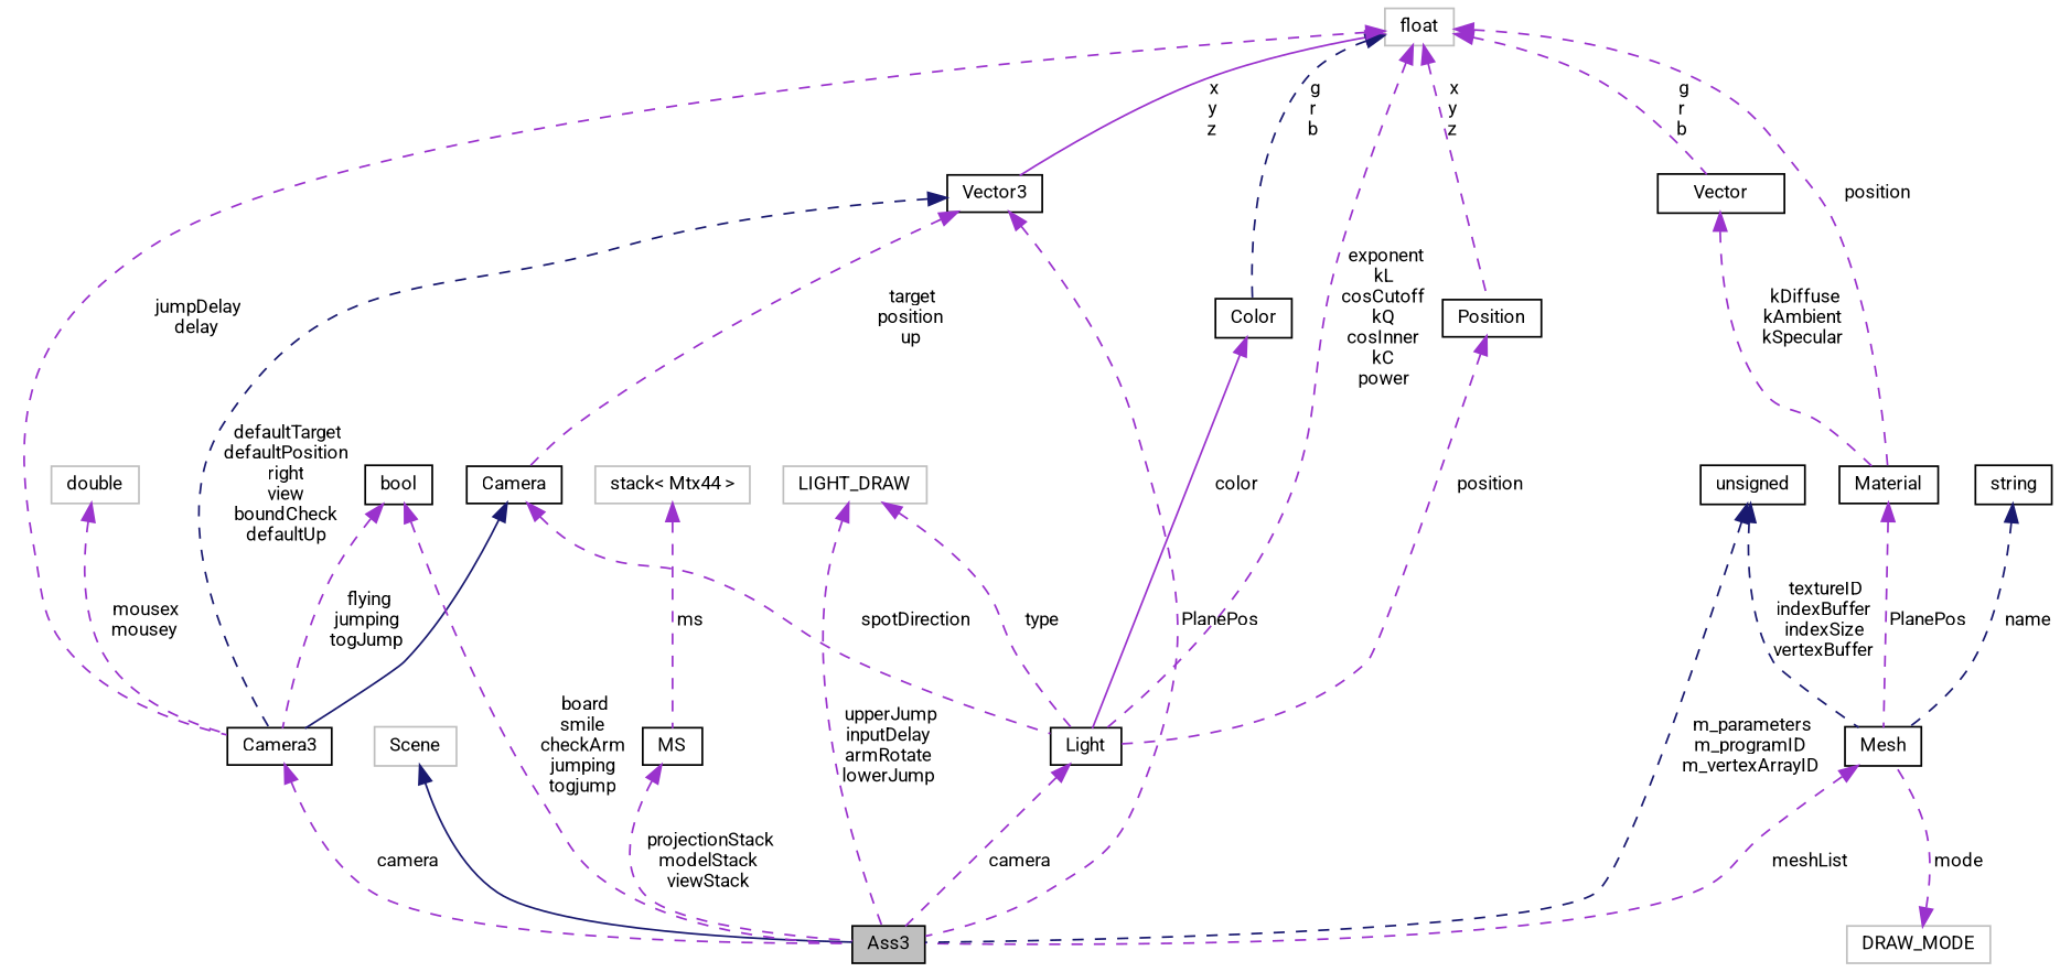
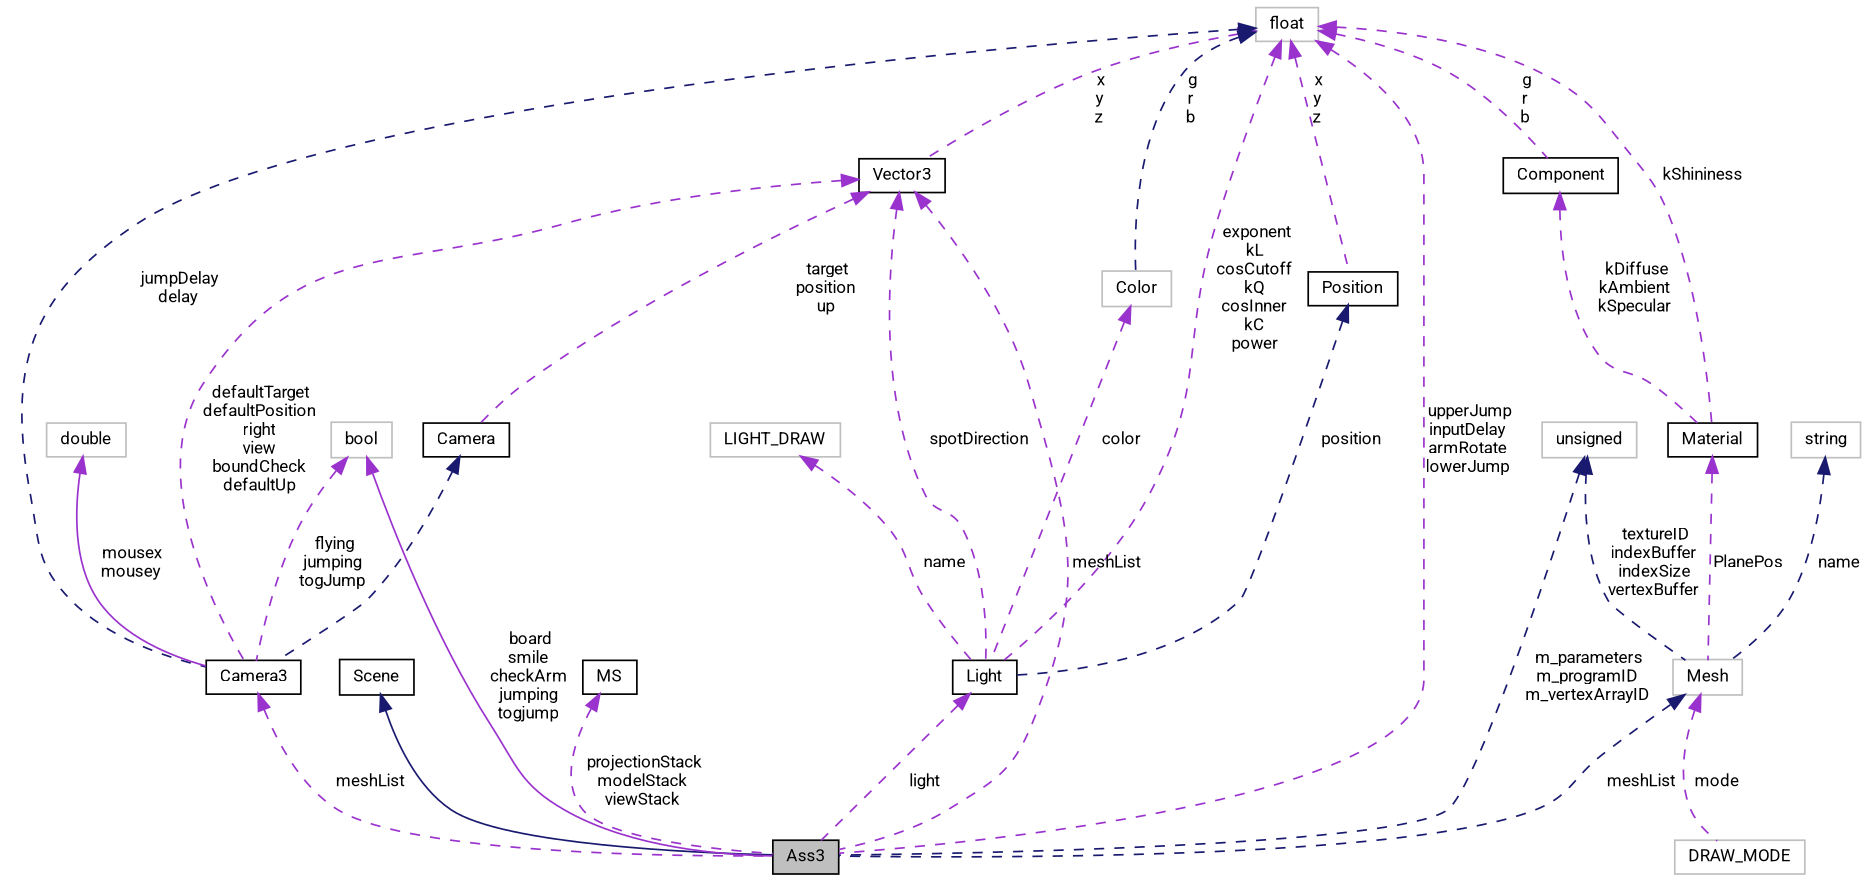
  digraph {
    fontname=Roboto
    node [color=black fontname=Roboto fontsize=10 shape=record]
    edge [color=darkorchid3 dir=back fontname=Roboto fontsize=10 labelfontname=Helvetica labelfontsize=10 style=dashed]
    n1 [fillcolor=grey75 fontcolor=black height=0.2 label=Ass3 style=filled width=0.4]
-   n2 [color=grey75 height=0.2 label=Scene width=0.4]
+   n2 [height=0.2 label=Scene width=0.4]
    n3 [height=0.2 label=Light width=0.4]
    n4 [color=grey75 height=0.2 label=float width=0.4]
    n5 [height=0.2 label=Position width=0.4]
    n6 [height=0.2 label=Vector3 width=0.4]
-   n7 [height=0.2 label=Color width=0.4]
+   n7 [color=grey75 height=0.2 label=Color width=0.4]
    n8 [height=0.2 label=Camera3 width=0.4]
    n9 [height=0.2 label=Material width=0.4]
-   n10 [height=0.2 label=Vector width=0.4]
+   n10 [height=0.2 label=Component width=0.4]
    n11 [height=0.2 label=Camera width=0.4]
-   n12 [height=0.2 label=Mesh width=0.4]
+   n12 [color=grey75 height=0.2 label=Mesh width=0.4]
    n13 [color=grey75 height=0.2 label=LIGHT_DRAW width=0.4]
    n14 [color=grey75 height=0.2 label=double width=0.4]
-   n15 [height=0.2 label=bool width=0.4]
+   n15 [color=grey75 height=0.2 label=bool width=0.4]
    n16 [height=0.2 label=MS width=0.4]
-   n17 [color=grey75 height=0.2 label="stack\< Mtx44 \>" width=0.4]
    n18 [color=grey75 height=0.2 label=DRAW_MODE width=0.4]
-   n19 [height=0.2 label=string width=0.4]
-   n20 [height=0.2 label=unsigned width=0.4]
+   n19 [color=grey75 height=0.2 label=string width=0.4]
+   n20 [color=grey75 height=0.2 label=unsigned width=0.4]
    n2 -> n1 [color=midnightblue style=solid]
-   n3 -> n1 [label=" camera"]
-   n13 -> n1 [label=" upperJump\ninputDelay\narmRotate\nlowerJump"]
+   n3 -> n1 [label=" light"]
+   n4 -> n1 [label=" upperJump\ninputDelay\narmRotate\nlowerJump"]
    n4 -> n3 [label=" exponent\nkL\ncosCutoff\nkQ\ncosInner\nkC\npower"]
    n4 -> n5 [label=" x\ny\nz"]
-   n4 -> n6 [label=" x\ny\nz" style=solid]
+   n4 -> n6 [label=" x\ny\nz"]
    n4 -> n7 [color=midnightblue label=" g\nr\nb"]
-   n4 -> n8 [label=" jumpDelay\ndelay"]
-   n4 -> n9 [label=" position"]
+   n4 -> n8 [color=midnightblue label=" jumpDelay\ndelay"]
+   n4 -> n9 [label=" kShininess"]
    n4 -> n10 [label=" g\nr\nb"]
-   n5 -> n3 [label=" position"]
-   n6 -> n1 [label=" PlanePos"]
-   n11 -> n3 [label=" spotDirection"]
-   n6 -> n8 [color=midnightblue label=" defaultTarget\ndefaultPosition\nright\nview\nboundCheck\ndefaultUp"]
+   n5 -> n3 [color=midnightblue label=" position"]
+   n6 -> n1 [label=" meshList"]
+   n6 -> n3 [label=" spotDirection"]
+   n6 -> n8 [label=" defaultTarget\ndefaultPosition\nright\nview\nboundCheck\ndefaultUp"]
    n6 -> n11 [label=" target\nposition\nup"]
-   n7 -> n3 [label=" color" style=solid]
-   n8 -> n1 [label=" camera"]
+   n7 -> n3 [label=" color"]
+   n8 -> n1 [label=" meshList"]
    n9 -> n12 [label=" PlanePos"]
    n10 -> n9 [label=" kDiffuse\nkAmbient\nkSpecular"]
-   n11 -> n8 [color=midnightblue style=solid]
-   n12 -> n1 [label=" meshList"]
-   n13 -> n3 [label=" type"]
-   n14 -> n8 [label=" mousex\nmousey"]
-   n15 -> n1 [label=" board\nsmile\ncheckArm\njumping\ntogjump"]
+   n11 -> n8 [color=midnightblue]
+   n12 -> n1 [color=midnightblue label=" meshList"]
+   n13 -> n3 [label=" name"]
+   n14 -> n8 [label=" mousex\nmousey" style=solid]
+   n15 -> n1 [label=" board\nsmile\ncheckArm\njumping\ntogjump" style=solid]
    n15 -> n8 [label=" flying\njumping\ntogJump"]
    n16 -> n1 [label=" projectionStack\nmodelStack\nviewStack"]
-   n17 -> n16 [label=" ms"]
-   n18 -> n12 [label=" mode"]
+   n12 -> n18 [label=" mode"]
    n19 -> n12 [color=midnightblue label=" name"]
    n20 -> n1 [color=midnightblue label=" m_parameters\nm_programID\nm_vertexArrayID"]
    n20 -> n12 [color=midnightblue label=" textureID\nindexBuffer\nindexSize\nvertexBuffer"]
  }
